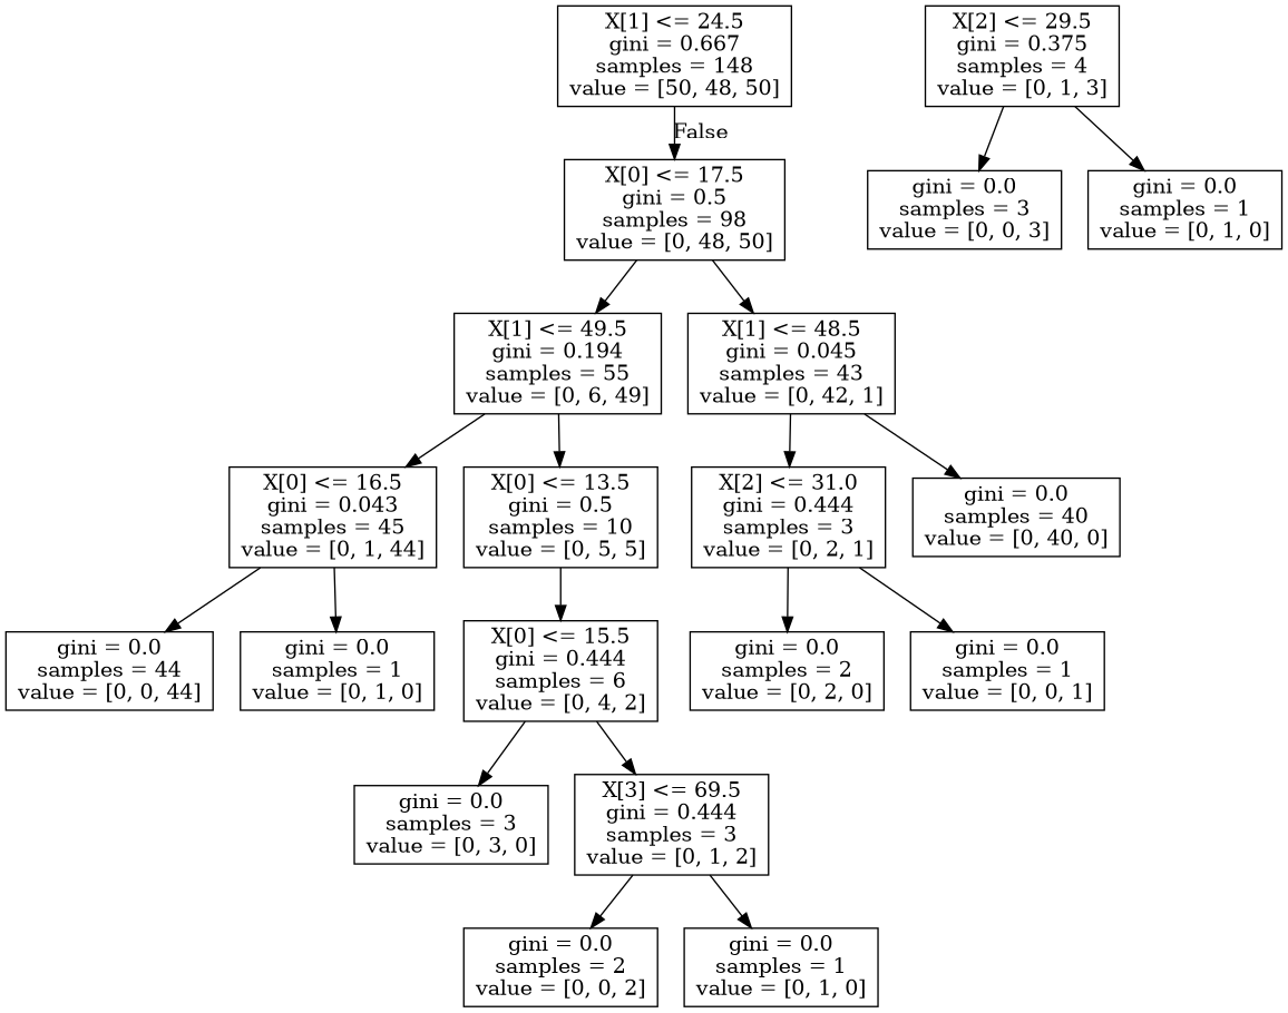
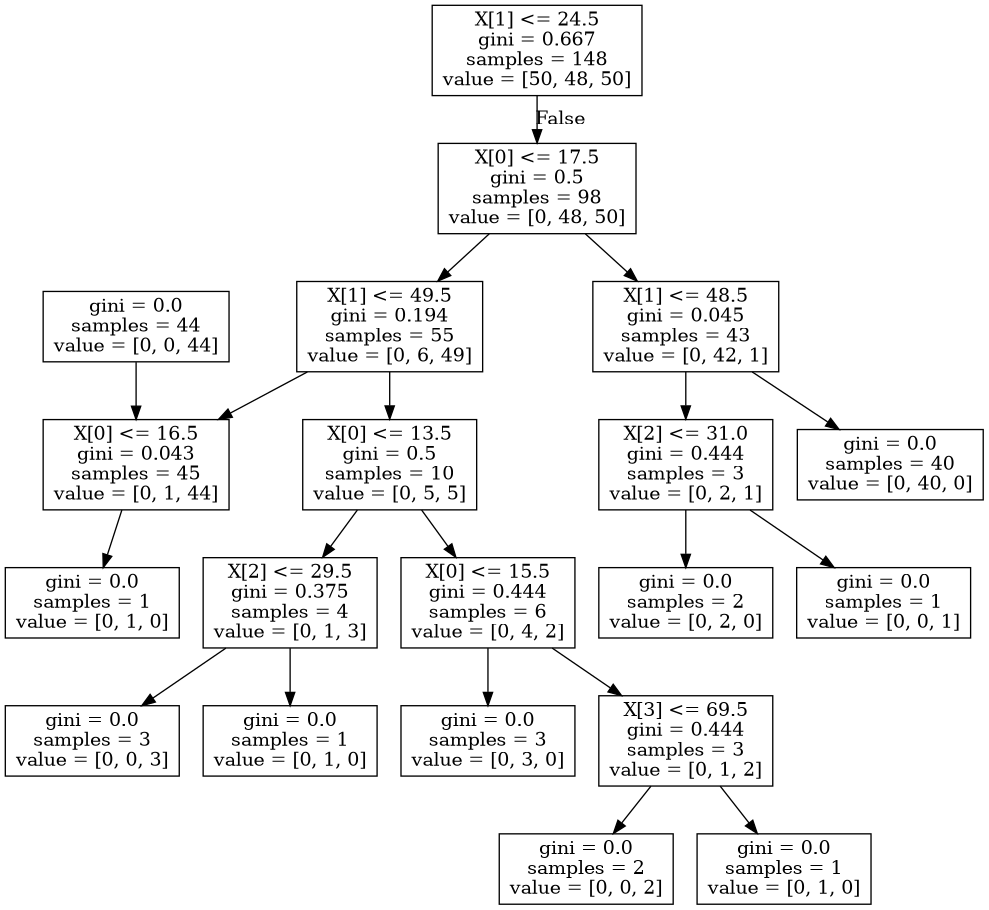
  digraph {
    node [shape=box]
    n1 [label="X[1] <= 24.5\ngini = 0.667\nsamples = 148\nvalue = [50, 48, 50]"]
    n2 [label="X[0] <= 17.5\ngini = 0.5\nsamples = 98\nvalue = [0, 48, 50]"]
    n3 [label="X[1] <= 49.5\ngini = 0.194\nsamples = 55\nvalue = [0, 6, 49]"]
    n4 [label="X[1] <= 48.5\ngini = 0.045\nsamples = 43\nvalue = [0, 42, 1]"]
    n5 [label="X[0] <= 16.5\ngini = 0.043\nsamples = 45\nvalue = [0, 1, 44]"]
    n6 [label="X[0] <= 13.5\ngini = 0.5\nsamples = 10\nvalue = [0, 5, 5]"]
    n7 [label="X[2] <= 31.0\ngini = 0.444\nsamples = 3\nvalue = [0, 2, 1]"]
    n8 [label="gini = 0.0\nsamples = 40\nvalue = [0, 40, 0]"]
    n9 [label="gini = 0.0\nsamples = 44\nvalue = [0, 0, 44]"]
    n10 [label="gini = 0.0\nsamples = 1\nvalue = [0, 1, 0]"]
    n11 [label="X[2] <= 29.5\ngini = 0.375\nsamples = 4\nvalue = [0, 1, 3]"]
    n12 [label="X[0] <= 15.5\ngini = 0.444\nsamples = 6\nvalue = [0, 4, 2]"]
    n13 [label="gini = 0.0\nsamples = 3\nvalue = [0, 0, 3]"]
    n14 [label="gini = 0.0\nsamples = 1\nvalue = [0, 1, 0]"]
    n15 [label="gini = 0.0\nsamples = 3\nvalue = [0, 3, 0]"]
    n16 [label="X[3] <= 69.5\ngini = 0.444\nsamples = 3\nvalue = [0, 1, 2]"]
    n17 [label="gini = 0.0\nsamples = 2\nvalue = [0, 0, 2]"]
    n18 [label="gini = 0.0\nsamples = 1\nvalue = [0, 1, 0]"]
    n19 [label="gini = 0.0\nsamples = 2\nvalue = [0, 2, 0]"]
    n20 [label="gini = 0.0\nsamples = 1\nvalue = [0, 0, 1]"]
    n1 -> n2 [headlabel=False labelangle=-45 labeldistance=2.5]
    n2 -> n3
    n2 -> n4
    n3 -> n5
    n3 -> n6
    n4 -> n7
    n4 -> n8
-   n5 -> n9
+   n9 -> n5
    n5 -> n10
+   n6 -> n11
    n6 -> n12
    n7 -> n19
    n7 -> n20
    n11 -> n13
    n11 -> n14
    n12 -> n15
    n12 -> n16
    n16 -> n17
    n16 -> n18
  }
